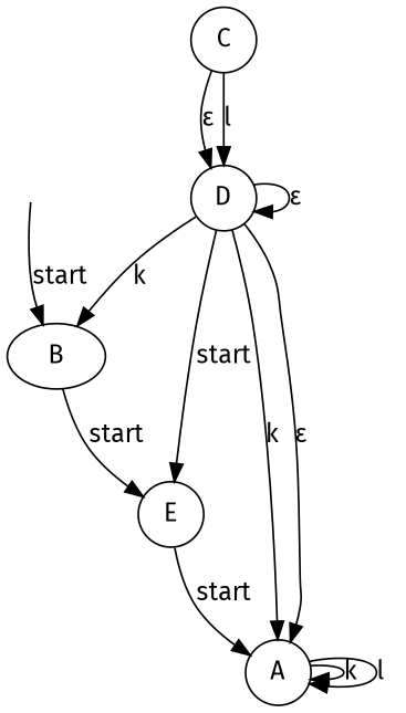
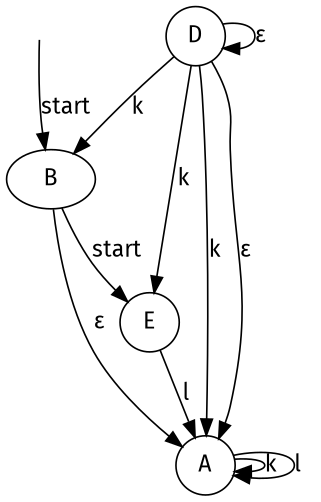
  digraph {
    fontname="Fira Sans"
    rankdir=TB
    node [fontname="Fira Sans" shape=circle]
    edge [fontname="Fira Sans"]
    __start [shape=point style=invis]
    B [shape=""]
    A
    E
-   C
    D
    __start -> B [label=start]
+   B -> A [label="&epsilon;"]
    B -> E [label=start]
    A -> A [label=k]
    A -> A [label=l]
-   E -> A [label=start]
-   C -> D [label="&epsilon;"]
-   C -> D [label=l]
+   E -> A [label=l]
    D -> B [label=k]
    D -> A [label=k]
    D -> A [label="&epsilon;"]
-   D -> E [label=start]
+   D -> E [label=k]
    D -> D [label="&epsilon;"]
  }
